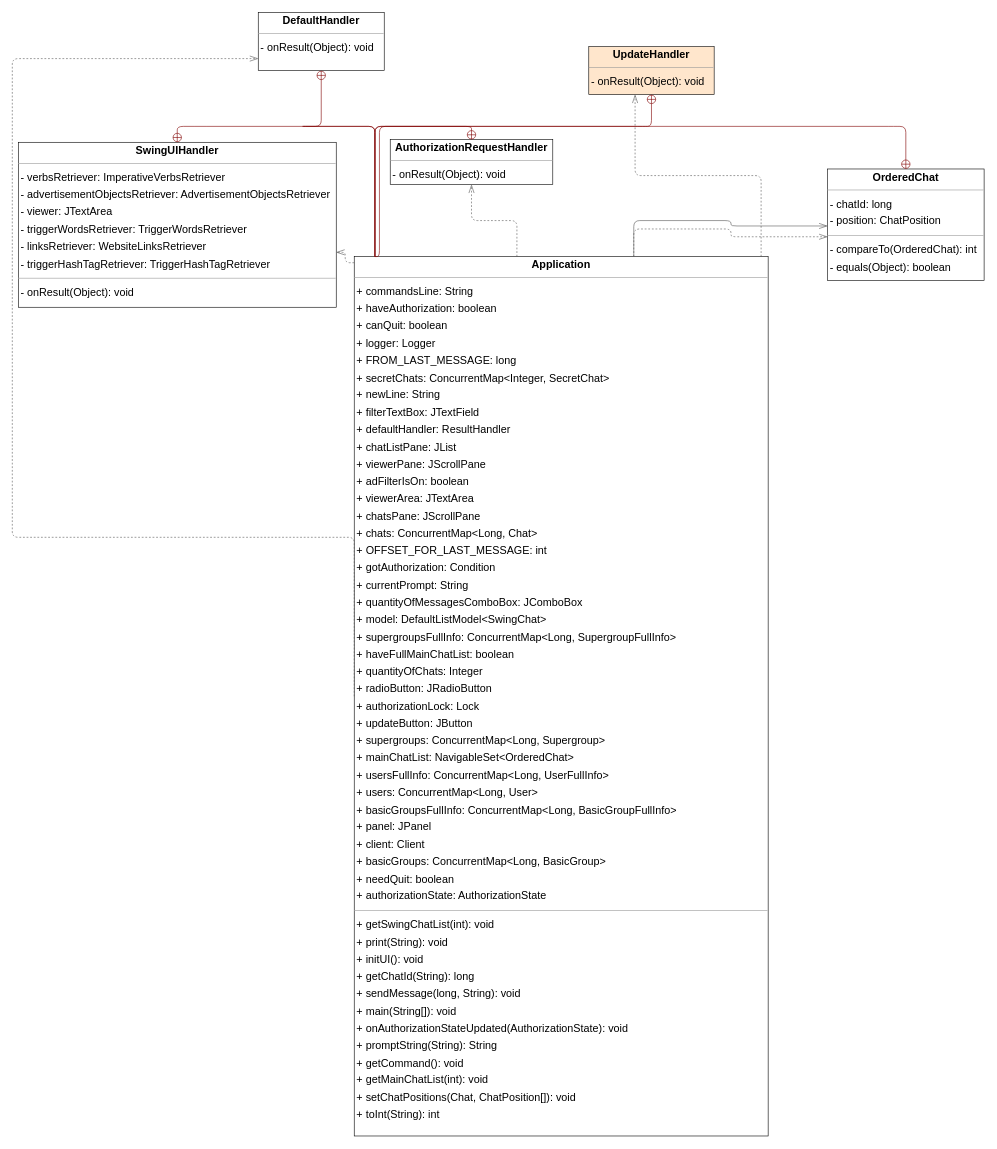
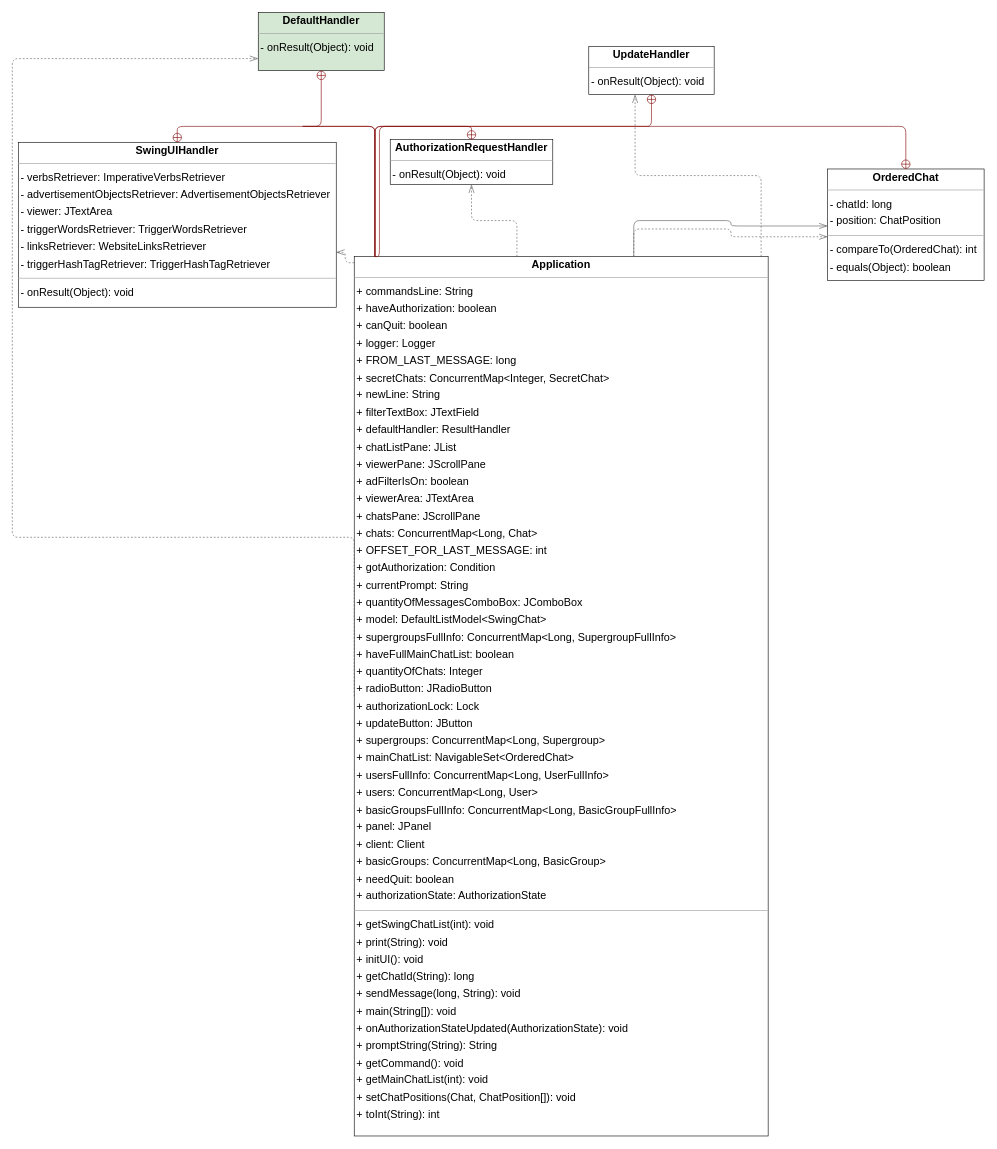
  <mxCell id="0" />
  <mxCell id="1" parent="0" />
  <mxCell id="2" value="&lt;p style=&quot;margin: 4px 0px 0px; text-align: center; font-size: 18px;&quot;&gt;&lt;b style=&quot;&quot;&gt;&lt;font style=&quot;font-size: 18px;&quot;&gt;Application&lt;/font&gt;&lt;/b&gt;&lt;/p&gt;&lt;hr style=&quot;font-size: 18px;&quot; size=&quot;1&quot;&gt;&lt;p style=&quot;margin: 0px 0px 0px 4px; line-height: 1.6; font-size: 18px;&quot;&gt;&lt;font style=&quot;font-size: 18px;&quot;&gt;+ commandsLine: String&lt;br&gt;+ haveAuthorization: boolean&lt;br&gt;+ canQuit: boolean&lt;br&gt;+ logger: Logger&lt;br&gt;+ FROM_LAST_MESSAGE: long&lt;br&gt;+ secretChats: ConcurrentMap&amp;lt;Integer, SecretChat&amp;gt;&lt;br&gt;+ newLine: String&lt;br&gt;+ filterTextBox: JTextField&lt;br&gt;+ defaultHandler: ResultHandler&lt;br&gt;+ chatListPane: JList&lt;br&gt;+ viewerPane: JScrollPane&lt;br&gt;+ adFilterIsOn: boolean&lt;br&gt;+ viewerArea: JTextArea&lt;br&gt;+ chatsPane: JScrollPane&lt;br&gt;+ chats: ConcurrentMap&amp;lt;Long, Chat&amp;gt;&lt;br&gt;+ OFFSET_FOR_LAST_MESSAGE: int&lt;br&gt;+ gotAuthorization: Condition&lt;br&gt;+ currentPrompt: String&lt;br&gt;+ quantityOfMessagesComboBox: JComboBox&lt;br&gt;+ model: DefaultListModel&amp;lt;SwingChat&amp;gt;&lt;br&gt;+ supergroupsFullInfo: ConcurrentMap&amp;lt;Long, SupergroupFullInfo&amp;gt;&lt;br&gt;+ haveFullMainChatList: boolean&lt;br&gt;+ quantityOfChats: Integer&lt;br&gt;+ radioButton: JRadioButton&lt;br&gt;+ authorizationLock: Lock&lt;br&gt;+ updateButton: JButton&lt;br&gt;+ supergroups: ConcurrentMap&amp;lt;Long, Supergroup&amp;gt;&lt;br&gt;+ mainChatList: NavigableSet&amp;lt;OrderedChat&amp;gt;&lt;br&gt;+ usersFullInfo: ConcurrentMap&amp;lt;Long, UserFullInfo&amp;gt;&lt;br&gt;+ users: ConcurrentMap&amp;lt;Long, User&amp;gt;&lt;br&gt;+ basicGroupsFullInfo: ConcurrentMap&amp;lt;Long, BasicGroupFullInfo&amp;gt;&lt;br&gt;+ panel: JPanel&lt;br&gt;+ client: Client&lt;br&gt;+ basicGroups: ConcurrentMap&amp;lt;Long, BasicGroup&amp;gt;&lt;br&gt;+ needQuit: boolean&lt;br&gt;+ authorizationState: AuthorizationState&lt;/font&gt;&lt;/p&gt;&lt;hr style=&quot;font-size: 18px;&quot; size=&quot;1&quot;&gt;&lt;p style=&quot;margin: 0px 0px 0px 4px; line-height: 1.6; font-size: 18px;&quot;&gt;&lt;font style=&quot;font-size: 18px;&quot;&gt;+ getSwingChatList(int): void&lt;br&gt;+ print(String): void&lt;br&gt;+ initUI(): void&lt;br&gt;+ getChatId(String): long&lt;br&gt;+ sendMessage(long, String): void&lt;br&gt;+ main(String[]): void&lt;br&gt;+ onAuthorizationStateUpdated(AuthorizationState): void&lt;br&gt;+ promptString(String): String&lt;br&gt;+ getCommand(): void&lt;br&gt;+ getMainChatList(int): void&lt;br&gt;+ setChatPositions(Chat, ChatPosition[]): void&lt;br&gt;+ toInt(String): int&lt;/font&gt;&lt;/p&gt;" style="verticalAlign=top;align=left;overflow=fill;fontSize=14;fontFamily=Helvetica;html=1;rounded=0;shadow=0;comic=0;labelBackgroundColor=none;strokeWidth=1;" parent="1" vertex="1"><mxGeometry x="590" y="427" width="690" height="1466" as="geometry" /></mxCell>
  <mxCell id="3" value="&lt;p style=&quot;margin: 4px 0px 0px; text-align: center; font-size: 18px;&quot;&gt;&lt;b style=&quot;&quot;&gt;&lt;font style=&quot;font-size: 18px;&quot;&gt;AuthorizationRequestHandler&lt;/font&gt;&lt;/b&gt;&lt;/p&gt;&lt;hr style=&quot;font-size: 18px;&quot; size=&quot;1&quot;&gt;&lt;p style=&quot;margin: 0px 0px 0px 4px; line-height: 1.6; font-size: 18px;&quot;&gt;&lt;font style=&quot;font-size: 18px;&quot;&gt;- onResult(Object): void&lt;/font&gt;&lt;/p&gt;" style="verticalAlign=top;align=left;overflow=fill;fontSize=14;fontFamily=Helvetica;html=1;rounded=0;shadow=0;comic=0;labelBackgroundColor=none;strokeWidth=1;" parent="1" vertex="1"><mxGeometry x="650" y="232" width="271" height="75" as="geometry" /></mxCell>
- <mxCell id="4" value="&lt;p style=&quot;margin: 4px 0px 0px; text-align: center; font-size: 18px;&quot;&gt;&lt;b style=&quot;&quot;&gt;&lt;font style=&quot;font-size: 18px;&quot;&gt;DefaultHandler&lt;/font&gt;&lt;/b&gt;&lt;/p&gt;&lt;hr style=&quot;font-size: 18px;&quot; size=&quot;1&quot;&gt;&lt;p style=&quot;margin: 0px 0px 0px 4px; line-height: 1.6; font-size: 18px;&quot;&gt;&lt;font style=&quot;font-size: 18px;&quot;&gt;- onResult(Object): void&lt;/font&gt;&lt;/p&gt;" style="verticalAlign=top;align=left;overflow=fill;fontSize=14;fontFamily=Helvetica;html=1;rounded=0;shadow=0;comic=0;labelBackgroundColor=none;strokeWidth=1;" parent="1" vertex="1"><mxGeometry x="430" y="20" width="210" height="97" as="geometry" /></mxCell>
+ <mxCell id="4" value="&lt;p style=&quot;margin: 4px 0px 0px; text-align: center; font-size: 18px;&quot;&gt;&lt;b style=&quot;&quot;&gt;&lt;font style=&quot;font-size: 18px;&quot;&gt;DefaultHandler&lt;/font&gt;&lt;/b&gt;&lt;/p&gt;&lt;hr style=&quot;font-size: 18px;&quot; size=&quot;1&quot;&gt;&lt;p style=&quot;margin: 0px 0px 0px 4px; line-height: 1.6; font-size: 18px;&quot;&gt;&lt;font style=&quot;font-size: 18px;&quot;&gt;- onResult(Object): void&lt;/font&gt;&lt;/p&gt;" style="verticalAlign=top;align=left;overflow=fill;fontSize=14;fontFamily=Helvetica;html=1;rounded=0;shadow=0;comic=0;labelBackgroundColor=none;strokeWidth=1;fillColor=#d5e8d4;" parent="1" vertex="1"><mxGeometry x="430" y="20" width="210" height="97" as="geometry" /></mxCell>
  <mxCell id="5" value="&lt;p style=&quot;margin: 4px 0px 0px; text-align: center; font-size: 18px;&quot;&gt;&lt;b style=&quot;&quot;&gt;&lt;font style=&quot;font-size: 18px;&quot;&gt;OrderedChat&lt;/font&gt;&lt;/b&gt;&lt;/p&gt;&lt;hr style=&quot;font-size: 18px;&quot; size=&quot;1&quot;&gt;&lt;p style=&quot;margin: 0px 0px 0px 4px; line-height: 1.6; font-size: 18px;&quot;&gt;&lt;font style=&quot;font-size: 18px;&quot;&gt;- chatId: long&lt;br&gt;- position: ChatPosition&lt;/font&gt;&lt;/p&gt;&lt;hr style=&quot;font-size: 18px;&quot; size=&quot;1&quot;&gt;&lt;p style=&quot;margin: 0px 0px 0px 4px; line-height: 1.6; font-size: 18px;&quot;&gt;&lt;font style=&quot;font-size: 18px;&quot;&gt;- compareTo(OrderedChat): int&lt;br&gt;- equals(Object): boolean&lt;/font&gt;&lt;/p&gt;" style="verticalAlign=top;align=left;overflow=fill;fontSize=14;fontFamily=Helvetica;html=1;rounded=0;shadow=0;comic=0;labelBackgroundColor=none;strokeWidth=1;" parent="1" vertex="1"><mxGeometry x="1379" y="281" width="261" height="186" as="geometry" /></mxCell>
  <mxCell id="6" value="&lt;p style=&quot;margin: 4px 0px 0px; text-align: center; font-size: 18px;&quot;&gt;&lt;b style=&quot;&quot;&gt;&lt;font style=&quot;font-size: 18px;&quot;&gt;SwingUIHandler&lt;/font&gt;&lt;/b&gt;&lt;/p&gt;&lt;hr style=&quot;font-size: 18px;&quot; size=&quot;1&quot;&gt;&lt;p style=&quot;margin: 0px 0px 0px 4px; line-height: 1.6; font-size: 18px;&quot;&gt;&lt;font style=&quot;font-size: 18px;&quot;&gt;- verbsRetriever: ImperativeVerbsRetriever&lt;br&gt;- advertisementObjectsRetriever: AdvertisementObjectsRetriever&lt;br&gt;- viewer: JTextArea&lt;br&gt;- triggerWordsRetriever: TriggerWordsRetriever&lt;br&gt;- linksRetriever: WebsiteLinksRetriever&lt;br&gt;- triggerHashTagRetriever: TriggerHashTagRetriever&lt;/font&gt;&lt;/p&gt;&lt;hr style=&quot;font-size: 18px;&quot; size=&quot;1&quot;&gt;&lt;p style=&quot;margin: 0px 0px 0px 4px; line-height: 1.6; font-size: 18px;&quot;&gt;&lt;font style=&quot;font-size: 18px;&quot;&gt;- onResult(Object): void&lt;/font&gt;&lt;/p&gt;" style="verticalAlign=top;align=left;overflow=fill;fontSize=14;fontFamily=Helvetica;html=1;rounded=0;shadow=0;comic=0;labelBackgroundColor=none;strokeWidth=1;" parent="1" vertex="1"><mxGeometry x="30" y="236.5" width="530" height="275" as="geometry" /></mxCell>
- <mxCell id="7" value="&lt;p style=&quot;margin: 4px 0px 0px; text-align: center; font-size: 18px;&quot;&gt;&lt;b style=&quot;&quot;&gt;&lt;font style=&quot;font-size: 18px;&quot;&gt;UpdateHandler&lt;/font&gt;&lt;/b&gt;&lt;/p&gt;&lt;hr style=&quot;font-size: 18px;&quot; size=&quot;1&quot;&gt;&lt;p style=&quot;margin: 0px 0px 0px 4px; line-height: 1.6; font-size: 18px;&quot;&gt;&lt;font style=&quot;font-size: 18px;&quot;&gt;- onResult(Object): void&lt;/font&gt;&lt;/p&gt;" style="verticalAlign=top;align=left;overflow=fill;fontSize=14;fontFamily=Helvetica;html=1;rounded=0;shadow=0;comic=0;labelBackgroundColor=none;strokeWidth=1;fillColor=#ffe6cc;" parent="1" vertex="1"><mxGeometry x="981" y="77" width="209" height="80" as="geometry" /></mxCell>
+ <mxCell id="7" value="&lt;p style=&quot;margin: 4px 0px 0px; text-align: center; font-size: 18px;&quot;&gt;&lt;b style=&quot;&quot;&gt;&lt;font style=&quot;font-size: 18px;&quot;&gt;UpdateHandler&lt;/font&gt;&lt;/b&gt;&lt;/p&gt;&lt;hr style=&quot;font-size: 18px;&quot; size=&quot;1&quot;&gt;&lt;p style=&quot;margin: 0px 0px 0px 4px; line-height: 1.6; font-size: 18px;&quot;&gt;&lt;font style=&quot;font-size: 18px;&quot;&gt;- onResult(Object): void&lt;/font&gt;&lt;/p&gt;" style="verticalAlign=top;align=left;overflow=fill;fontSize=14;fontFamily=Helvetica;html=1;rounded=0;shadow=0;comic=0;labelBackgroundColor=none;strokeWidth=1;" parent="1" vertex="1"><mxGeometry x="981" y="77" width="209" height="80" as="geometry" /></mxCell>
  <mxCell id="8" value="" style="html=1;rounded=1;edgeStyle=orthogonalEdgeStyle;dashed=1;startArrow=none;endArrow=openThin;endSize=12;strokeColor=#595959;exitX=0.393;exitY=0.000;exitDx=0;exitDy=0;entryX=0.500;entryY=1.001;entryDx=0;entryDy=0;" parent="1" source="2" target="3" edge="1"><mxGeometry width="50" height="50" relative="1" as="geometry"><Array as="points" /></mxGeometry></mxCell>
  <mxCell id="9" value="" style="html=1;rounded=1;edgeStyle=orthogonalEdgeStyle;dashed=1;startArrow=none;endArrow=openThin;endSize=12;strokeColor=#595959;exitX=0.000;exitY=0.500;exitDx=0;exitDy=0;" parent="1" source="2" target="4" edge="1"><mxGeometry width="50" height="50" relative="1" as="geometry"><Array as="points"><mxPoint x="590" y="895" /><mxPoint x="20" y="895" /><mxPoint x="20" y="97" /><mxPoint x="499" y="97" /></Array><mxPoint x="380" y="157" as="targetPoint" /></mxGeometry></mxCell>
  <mxCell id="10" value="" style="html=1;rounded=1;edgeStyle=orthogonalEdgeStyle;dashed=1;startArrow=none;endArrow=openThin;endSize=12;strokeColor=#595959;" parent="1" source="2" target="5" edge="1"><mxGeometry width="50" height="50" relative="1" as="geometry"><Array as="points"><mxPoint x="1056" y="381" /><mxPoint x="1218" y="381" /><mxPoint x="1218" y="394" /></Array></mxGeometry></mxCell>
  <mxCell id="11" value="" style="html=1;rounded=1;edgeStyle=orthogonalEdgeStyle;dashed=0;startArrow=diamondThinstartSize=12;endArrow=openThin;endSize=12;strokeColor=#595959;" parent="1" source="2" target="5" edge="1"><mxGeometry width="50" height="50" relative="1" as="geometry"><Array as="points"><mxPoint x="1056" y="367" /><mxPoint x="1218" y="367" /><mxPoint x="1218" y="376" /></Array></mxGeometry></mxCell>
  <mxCell id="12" value="" style="html=1;rounded=1;edgeStyle=orthogonalEdgeStyle;dashed=1;startArrow=none;endArrow=openThin;endSize=12;strokeColor=#595959;exitX=0.000;exitY=0.007;exitDx=0;exitDy=0;entryX=1.000;entryY=0.667;entryDx=0;entryDy=0;" parent="1" source="2" target="6" edge="1"><mxGeometry width="50" height="50" relative="1" as="geometry"><Array as="points" /></mxGeometry></mxCell>
  <mxCell id="13" value="" style="html=1;rounded=1;edgeStyle=orthogonalEdgeStyle;dashed=1;startArrow=none;endArrow=openThin;endSize=12;strokeColor=#595959;exitX=0.983;exitY=0.000;exitDx=0;exitDy=0;entryX=0.369;entryY=1.001;entryDx=0;entryDy=0;" parent="1" source="2" target="7" edge="1"><mxGeometry width="50" height="50" relative="1" as="geometry"><Array as="points" /></mxGeometry></mxCell>
  <mxCell id="14" value="" style="html=1;rounded=1;edgeStyle=orthogonalEdgeStyle;dashed=0;startArrow=circlePlus;startFill=0;endArrow=none;strokeColor=#820000;exitX=0.500;exitY=0.000;exitDx=0;exitDy=0;entryX=0.050;entryY=0.000;entryDx=0;entryDy=0;" parent="1" source="3" target="2" edge="1"><mxGeometry width="50" height="50" relative="1" as="geometry"><Array as="points"><mxPoint x="785" y="210" /><mxPoint x="632" y="210" /></Array></mxGeometry></mxCell>
  <mxCell id="15" value="" style="html=1;rounded=1;edgeStyle=orthogonalEdgeStyle;dashed=0;startArrow=circlePlus;startFill=0;endArrow=none;strokeColor=#820000;exitX=0.500;exitY=1.000;exitDx=0;exitDy=0;entryX=0.050;entryY=0.000;entryDx=0;entryDy=0;" parent="1" source="4" target="2" edge="1"><mxGeometry width="50" height="50" relative="1" as="geometry"><Array as="points"><mxPoint x="499" y="210" /><mxPoint x="632" y="210" /></Array></mxGeometry></mxCell>
  <mxCell id="16" value="" style="html=1;rounded=1;edgeStyle=orthogonalEdgeStyle;dashed=0;startArrow=circlePlus;startFill=0;endArrow=none;strokeColor=#820000;exitX=0.500;exitY=0.000;exitDx=0;exitDy=0;entryX=0.050;entryY=0.000;entryDx=0;entryDy=0;" parent="1" source="5" target="2" edge="1"><mxGeometry width="50" height="50" relative="1" as="geometry"><Array as="points"><mxPoint x="1490" y="210" /><mxPoint x="632" y="210" /></Array></mxGeometry></mxCell>
  <mxCell id="17" value="" style="html=1;rounded=1;edgeStyle=orthogonalEdgeStyle;dashed=0;startArrow=circlePlus;startFill=0;endArrow=none;strokeColor=#820000;exitX=0.500;exitY=0.000;exitDx=0;exitDy=0;entryX=0.050;entryY=0.000;entryDx=0;entryDy=0;" parent="1" source="6" target="2" edge="1"><mxGeometry width="50" height="50" relative="1" as="geometry"><Array as="points"><mxPoint x="333" y="210" /><mxPoint x="632" y="210" /></Array></mxGeometry></mxCell>
  <mxCell id="18" value="" style="html=1;rounded=1;edgeStyle=orthogonalEdgeStyle;dashed=0;startArrow=circlePlus;startFill=0;endArrow=none;strokeColor=#820000;exitX=0.500;exitY=1.000;exitDx=0;exitDy=0;entryX=0.050;entryY=0.000;entryDx=0;entryDy=0;" parent="1" source="7" target="2" edge="1"><mxGeometry width="50" height="50" relative="1" as="geometry"><Array as="points"><mxPoint x="1072" y="210" /><mxPoint x="632" y="210" /></Array></mxGeometry></mxCell>
